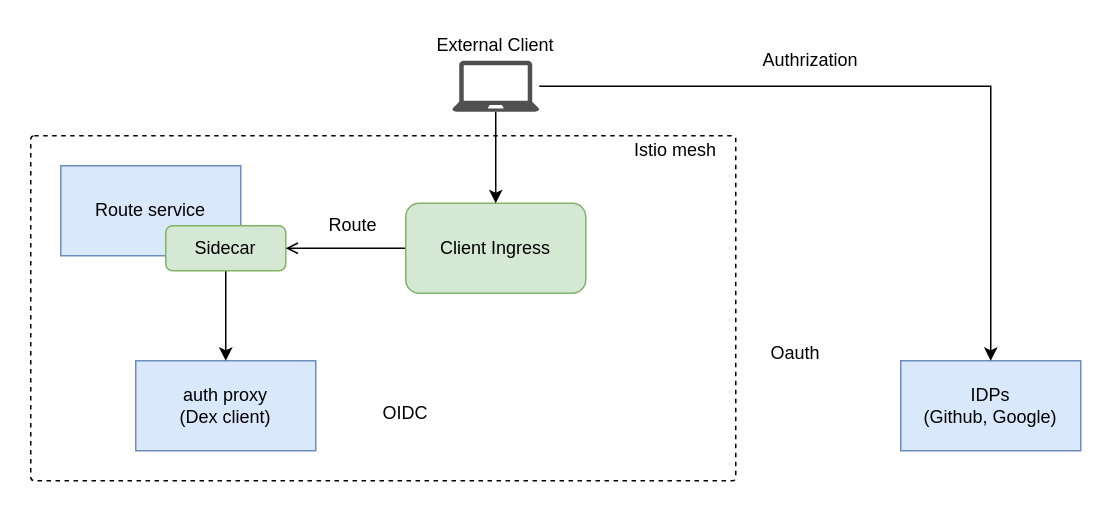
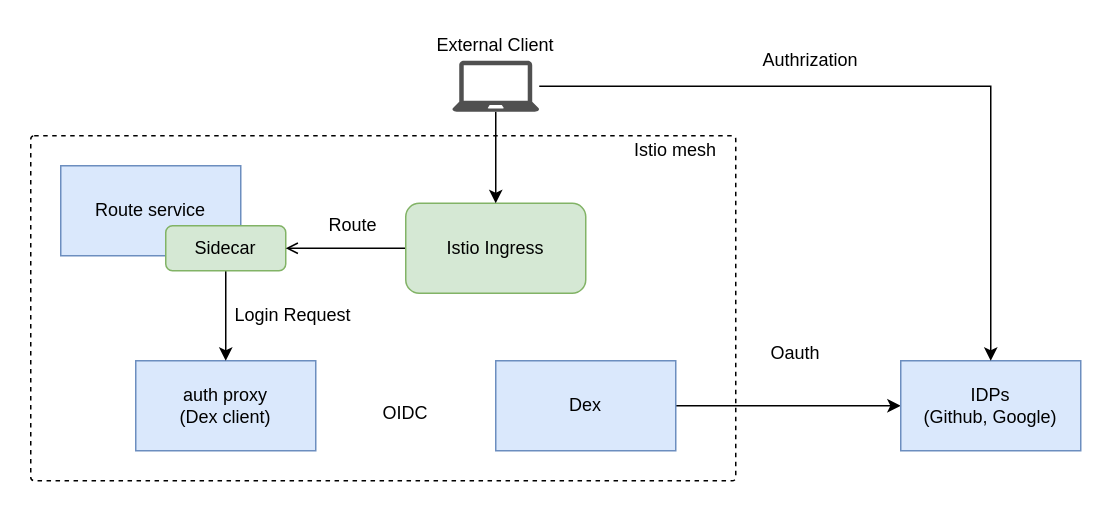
  <mxCell id="0" />
  <mxCell id="1" parent="0" />
  <mxCell id="2" value="" style="rounded=1;whiteSpace=wrap;html=1;fillColor=none;arcSize=1;dashed=1;" vertex="1" parent="1"><mxGeometry y="90" width="470" height="230" as="geometry" x="20" /></mxCell>
  <mxCell id="3" value="Route service" style="rounded=0;whiteSpace=wrap;html=1;fillColor=#dae8fc;strokeColor=#6c8ebf;" vertex="1" parent="1"><mxGeometry x="40" y="110" width="120" height="60" as="geometry" /></mxCell>
  <mxCell id="4" value="auth proxy&lt;br&gt;(Dex client)" style="rounded=0;whiteSpace=wrap;html=1;fillColor=#dae8fc;strokeColor=#6c8ebf;" vertex="1" parent="1"><mxGeometry x="90" y="240" width="120" height="60" as="geometry" /></mxCell>
+ <mxCell id="5" style="edgeStyle=orthogonalEdgeStyle;rounded=0;orthogonalLoop=1;jettySize=auto;html=1;exitX=1;exitY=0.5;exitDx=0;exitDy=0;entryX=0;entryY=0.5;entryDx=0;entryDy=0;" edge="1" parent="1" source="6" target="7"><mxGeometry relative="1" as="geometry" /></mxCell>
+ <mxCell id="6" value="Dex" style="rounded=0;whiteSpace=wrap;html=1;fillColor=#dae8fc;strokeColor=#6c8ebf;" vertex="1" parent="1"><mxGeometry x="330" y="240" width="120" height="60" as="geometry" /></mxCell>
  <mxCell id="7" value="IDPs&lt;br&gt;(Github, Google)" style="rounded=0;whiteSpace=wrap;html=1;fillColor=#dae8fc;strokeColor=#6c8ebf;" vertex="1" parent="1"><mxGeometry x="600" y="240" width="120" height="60" as="geometry" /></mxCell>
  <mxCell id="8" value="Istio mesh" style="text;html=1;strokeColor=none;fillColor=none;align=center;verticalAlign=middle;whiteSpace=wrap;rounded=0;dashed=1;" vertex="1" parent="1"><mxGeometry x="390" y="90" width="120" height="20" as="geometry" /></mxCell>
  <mxCell id="9" value="Oauth" style="text;html=1;strokeColor=none;fillColor=none;align=center;verticalAlign=middle;whiteSpace=wrap;rounded=0;dashed=1;" vertex="1" parent="1"><mxGeometry x="510" y="225" width="40" height="20" as="geometry" /></mxCell>
  <mxCell id="10" value="OIDC" style="text;html=1;strokeColor=none;fillColor=none;align=center;verticalAlign=middle;whiteSpace=wrap;rounded=0;dashed=1;" vertex="1" parent="1"><mxGeometry x="250" y="265" width="40" height="20" as="geometry" /></mxCell>
  <mxCell id="11" style="edgeStyle=orthogonalEdgeStyle;rounded=0;orthogonalLoop=1;jettySize=auto;html=1;exitX=0.5;exitY=1;exitDx=0;exitDy=0;" edge="1" parent="1" source="12" target="4"><mxGeometry relative="1" as="geometry" /></mxCell>
  <mxCell id="12" value="Sidecar" style="rounded=1;whiteSpace=wrap;html=1;fillColor=#d5e8d4;strokeColor=#82b366;" vertex="1" parent="1"><mxGeometry x="110" y="150" width="80" height="30" as="geometry" /></mxCell>
+ <mxCell id="13" value="Login Request" style="text;html=1;strokeColor=none;fillColor=none;align=center;verticalAlign=middle;whiteSpace=wrap;rounded=0;dashed=1;" vertex="1" parent="1"><mxGeometry x="150" y="200" width="90" height="20" as="geometry" /></mxCell>
  <mxCell id="14" style="edgeStyle=orthogonalEdgeStyle;rounded=0;orthogonalLoop=1;jettySize=auto;html=1;exitX=0;exitY=0.5;exitDx=0;exitDy=0;entryX=1;entryY=0.5;entryDx=0;entryDy=0;endArrow=open;" edge="1" parent="1" source="15" target="12"><mxGeometry relative="1" as="geometry" /></mxCell>
- <mxCell id="15" value="Client Ingress" style="rounded=1;whiteSpace=wrap;html=1;fillColor=#d5e8d4;strokeColor=#82b366;" vertex="1" parent="1"><mxGeometry x="270" y="135" width="120" height="60" as="geometry" /></mxCell>
+ <mxCell id="15" value="Istio Ingress" style="rounded=1;whiteSpace=wrap;html=1;fillColor=#d5e8d4;strokeColor=#82b366;" vertex="1" parent="1"><mxGeometry x="270" y="135" width="120" height="60" as="geometry" /></mxCell>
  <mxCell id="16" value="Route" style="text;html=1;strokeColor=none;fillColor=none;align=center;verticalAlign=middle;whiteSpace=wrap;rounded=0;dashed=1;" vertex="1" parent="1"><mxGeometry x="190" y="140" width="90" height="20" as="geometry" /></mxCell>
  <mxCell id="17" style="edgeStyle=orthogonalEdgeStyle;rounded=0;orthogonalLoop=1;jettySize=auto;html=1;entryX=0.5;entryY=0;entryDx=0;entryDy=0;" edge="1" parent="1" source="19" target="15"><mxGeometry relative="1" as="geometry" /></mxCell>
  <mxCell id="18" style="edgeStyle=orthogonalEdgeStyle;rounded=0;orthogonalLoop=1;jettySize=auto;html=1;entryX=0.5;entryY=0;entryDx=0;entryDy=0;" edge="1" parent="1" source="19" target="7"><mxGeometry relative="1" as="geometry" /></mxCell>
  <mxCell id="19" value="" style="pointerEvents=1;shadow=0;dashed=0;html=1;strokeColor=none;fillColor=#505050;labelPosition=center;verticalLabelPosition=bottom;verticalAlign=top;outlineConnect=0;align=center;shape=mxgraph.office.devices.laptop;" vertex="1" parent="1"><mxGeometry x="301" y="40" width="58" height="34" as="geometry" /></mxCell>
  <mxCell id="20" value="External Client" style="text;html=1;strokeColor=none;fillColor=none;align=center;verticalAlign=middle;whiteSpace=wrap;rounded=0;dashed=1;" vertex="1" parent="1"><mxGeometry x="270" y="20" width="120" height="20" as="geometry" /></mxCell>
  <mxCell id="21" value="Authrization" style="text;html=1;strokeColor=none;fillColor=none;align=center;verticalAlign=middle;whiteSpace=wrap;rounded=0;dashed=1;" vertex="1" parent="1"><mxGeometry x="480" y="30" width="120" height="20" as="geometry" /></mxCell>
